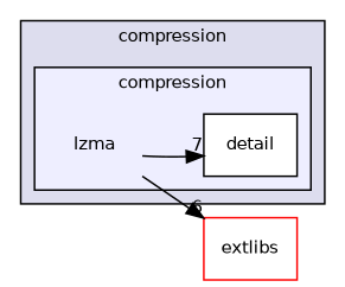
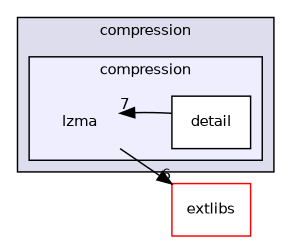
  digraph {
    compound=true
    rankdir=LR
    node [fontname=Helvetica fontsize=10 shape=box fillcolor=white style=filled]
    edge [labeldistance=1.5 labelfontname=Helvetica labelfontsize=10]
    n1 [label=lzma shape=plaintext fillcolor="" style=""]
    n2 [label=detail]
    n3 [color=red label=extlibs]
    subgraph cluster_1 {
      bgcolor="#ddddee"
      fontname=Helvetica
      fontsize=10
      label=compression
      pencolor=black
      subgraph cluster_2 {
        bgcolor="#eeeeff"
        fontname=Helvetica
        fontsize=10
        label=compression
        pencolor=black
        n1
        n2
      }
    }
-   n1 -> n2 [headlabel=7]
+   n2 -> n1 [headlabel=7]
    n1 -> n3 [headlabel=6]
  }
